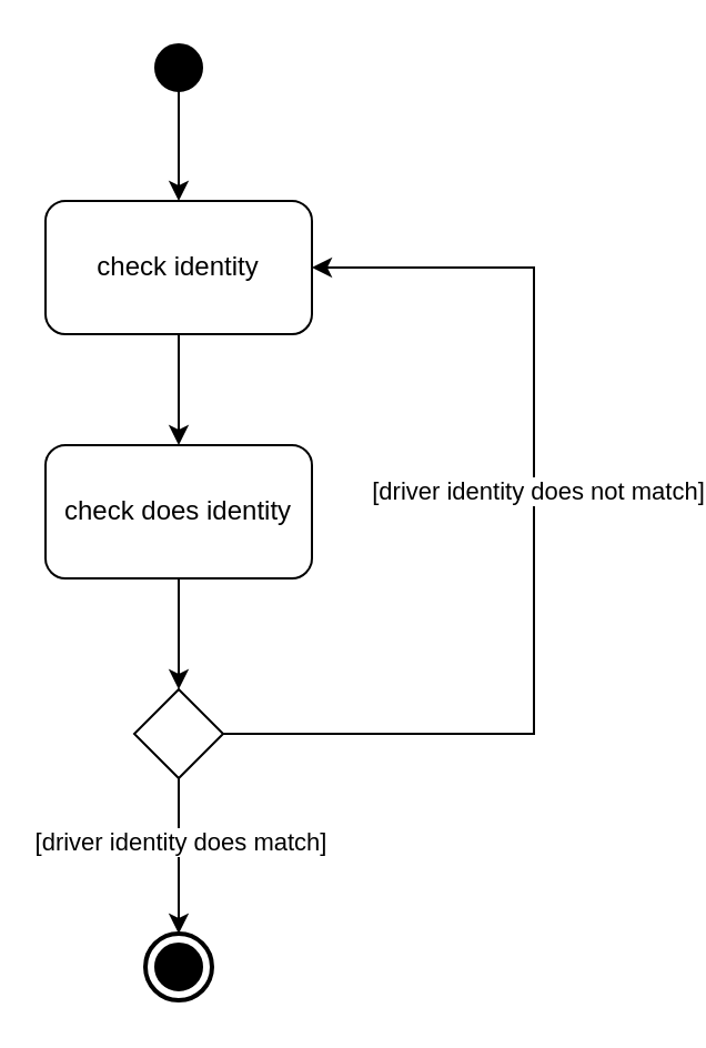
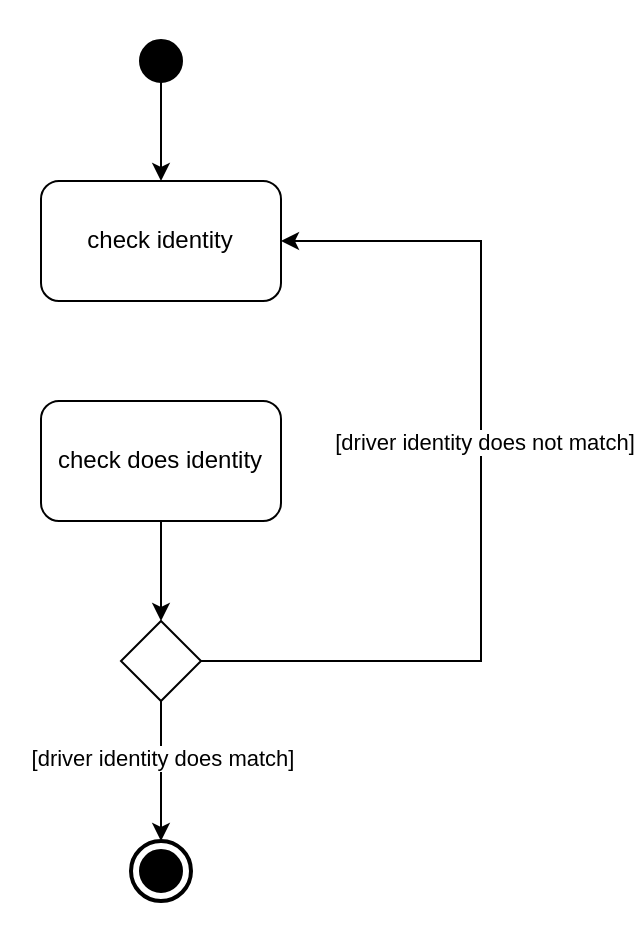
  <mxCell id="0" />
  <mxCell id="1" parent="0" />
  <mxCell id="2" value="" style="edgeStyle=orthogonalEdgeStyle;rounded=0;orthogonalLoop=1;jettySize=auto;html=1;entryX=0.5;entryY=0;entryDx=0;entryDy=0;" edge="1" parent="1" source="3" target="4"><mxGeometry relative="1" as="geometry"><mxPoint x="80" y="100" as="targetPoint" /></mxGeometry></mxCell>
  <mxCell id="3" value="" style="shape=ellipse;html=1;fillColor=strokeColor;strokeWidth=2;verticalLabelPosition=bottom;verticalAlignment=top;perimeter=ellipsePerimeter;" vertex="1" parent="1"><mxGeometry x="70" y="20" width="20" height="20" as="geometry" /></mxCell>
  <mxCell id="4" value="check identity" style="rounded=1;whiteSpace=wrap;html=1;" vertex="1" parent="1"><mxGeometry x="20" y="90" width="120" height="60" as="geometry" /></mxCell>
- <mxCell id="5" style="edgeStyle=orthogonalEdgeStyle;rounded=0;orthogonalLoop=1;jettySize=auto;html=1;entryX=0.5;entryY=0;entryDx=0;entryDy=0;" edge="1" parent="1" source="4" target="6"><mxGeometry relative="1" as="geometry"><mxPoint x="80" y="190" as="targetPoint" /></mxGeometry></mxCell>
  <mxCell id="6" value="check does identity" style="rounded=1;whiteSpace=wrap;html=1;" vertex="1" parent="1"><mxGeometry x="20" y="200" width="120" height="60" as="geometry" /></mxCell>
  <mxCell id="7" style="edgeStyle=orthogonalEdgeStyle;rounded=0;orthogonalLoop=1;jettySize=auto;html=1;entryX=1;entryY=0.5;entryDx=0;entryDy=0;" edge="1" parent="1" source="11" target="4"><mxGeometry relative="1" as="geometry"><Array as="points"><mxPoint x="240" y="330" /><mxPoint x="240" y="120" /></Array></mxGeometry></mxCell>
  <mxCell id="8" value="[driver identity does not match]" style="edgeLabel;html=1;align=center;verticalAlign=middle;resizable=0;points=[];" vertex="1" connectable="0" parent="7"><mxGeometry x="0.208" y="-1" relative="1" as="geometry"><mxPoint y="22" as="offset" /></mxGeometry></mxCell>
  <mxCell id="9" style="edgeStyle=orthogonalEdgeStyle;rounded=0;orthogonalLoop=1;jettySize=auto;html=1;entryX=0.5;entryY=0;entryDx=0;entryDy=0;entryPerimeter=0;" edge="1" parent="1" source="11" target="13"><mxGeometry relative="1" as="geometry"><mxPoint x="80" y="400" as="targetPoint" /></mxGeometry></mxCell>
  <mxCell id="10" value="[driver identity does match]" style="edgeLabel;html=1;align=center;verticalAlign=middle;resizable=0;points=[];" vertex="1" connectable="0" parent="9"><mxGeometry x="-0.2" relative="1" as="geometry"><mxPoint as="offset" /></mxGeometry></mxCell>
  <mxCell id="11" value="" style="rhombus;whiteSpace=wrap;html=1;" vertex="1" parent="1"><mxGeometry x="60" y="310" width="40" height="40" as="geometry" /></mxCell>
  <mxCell id="12" style="edgeStyle=orthogonalEdgeStyle;rounded=0;orthogonalLoop=1;jettySize=auto;html=1;entryX=0.5;entryY=0;entryDx=0;entryDy=0;" edge="1" parent="1" source="6" target="11"><mxGeometry relative="1" as="geometry"><mxPoint x="80" y="300" as="targetPoint" /></mxGeometry></mxCell>
  <mxCell id="13" value="" style="html=1;shape=mxgraph.sysml.actFinal;strokeWidth=2;verticalLabelPosition=bottom;verticalAlignment=top;" vertex="1" parent="1"><mxGeometry x="65" y="420" width="30" height="30" as="geometry" /></mxCell>
